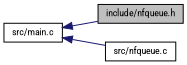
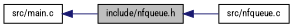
  digraph {
    fontname="Roboto Condensed"
    rankdir=LR
    node [color=black fillcolor=white fontname="Roboto Condensed" fontsize=10 shape=record style=filled]
    edge [color=midnightblue dir=back fontname="Roboto Condensed" fontsize=10 labelfontname=Helvetica labelfontsize=10 style=solid]
    n1 [fillcolor=grey75 fontcolor=black height=0.2 label="include/nfqueue.h" width=0.4]
    n2 [height=0.2 label="src/nfqueue.c" width=0.4]
    n3 [height=0.2 label="src/main.c" width=0.4]
-   n3 -> n2
+   n1 -> n2
    n3 -> n1
  }
